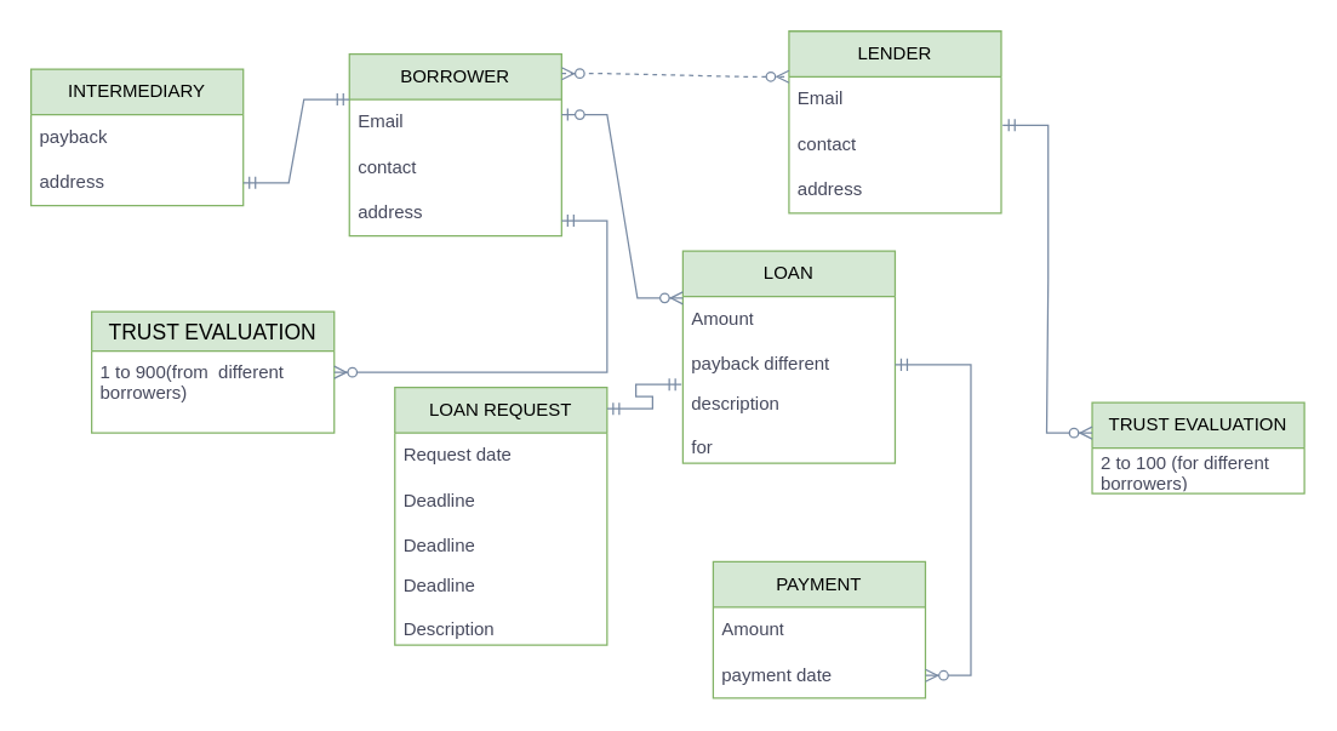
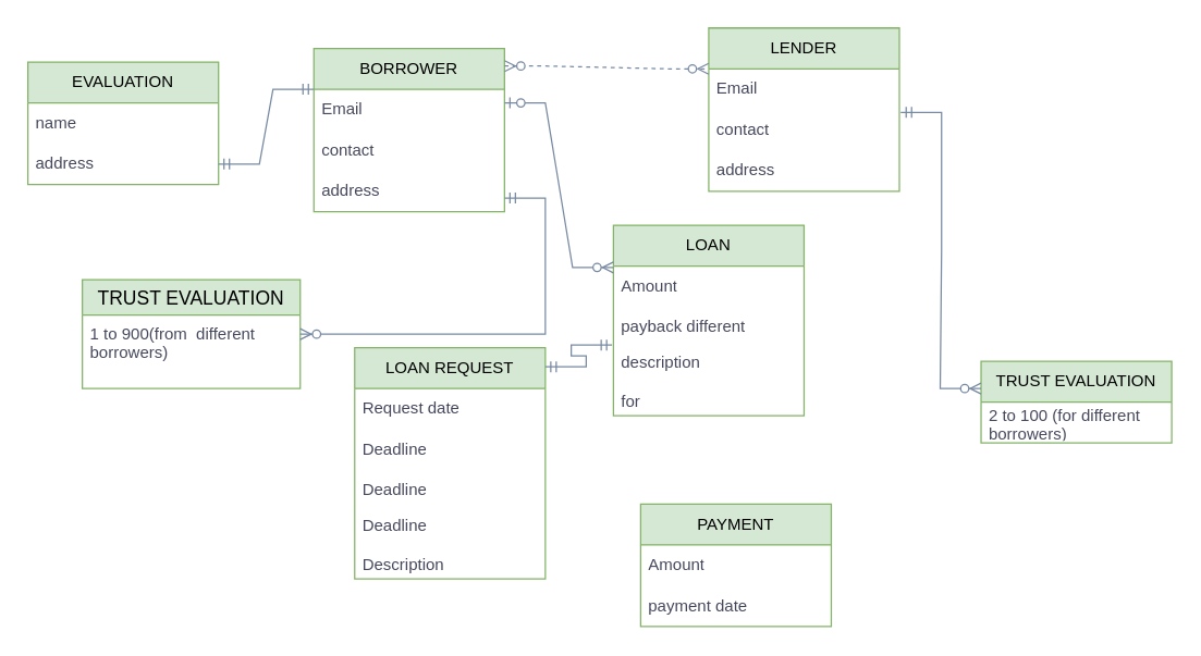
  <mxCell id="0" />
  <mxCell id="1" parent="0" />
  <mxCell id="2" value="BORROWER" style="swimlane;fontStyle=0;childLayout=stackLayout;horizontal=1;startSize=30;horizontalStack=0;resizeParent=1;resizeParentMax=0;resizeLast=0;collapsible=1;marginBottom=0;whiteSpace=wrap;html=1;labelBackgroundColor=none;fillColor=#d5e8d4;strokeColor=#82b366;" parent="1" vertex="1"><mxGeometry x="230" y="35" width="140" height="120" as="geometry" /></mxCell>
  <mxCell id="3" value="Email&lt;br&gt;" style="text;strokeColor=none;fillColor=none;align=left;verticalAlign=middle;spacingLeft=4;spacingRight=4;overflow=hidden;points=[[0,0.5],[1,0.5]];portConstraint=eastwest;rotatable=0;whiteSpace=wrap;html=1;labelBackgroundColor=none;fontColor=#46495D;" parent="2" vertex="1"><mxGeometry y="30" width="140" height="30" as="geometry" /></mxCell>
  <mxCell id="4" value="contact" style="text;strokeColor=none;fillColor=none;align=left;verticalAlign=middle;spacingLeft=4;spacingRight=4;overflow=hidden;points=[[0,0.5],[1,0.5]];portConstraint=eastwest;rotatable=0;whiteSpace=wrap;html=1;labelBackgroundColor=none;fontColor=#46495D;" parent="2" vertex="1"><mxGeometry y="60" width="140" height="30" as="geometry" /></mxCell>
  <mxCell id="5" value="address" style="text;strokeColor=none;fillColor=none;align=left;verticalAlign=middle;spacingLeft=4;spacingRight=4;overflow=hidden;points=[[0,0.5],[1,0.5]];portConstraint=eastwest;rotatable=0;whiteSpace=wrap;html=1;labelBackgroundColor=none;fontColor=#46495D;" parent="2" vertex="1"><mxGeometry y="90" width="140" height="30" as="geometry" /></mxCell>
  <mxCell id="6" value="LENDER" style="swimlane;fontStyle=0;childLayout=stackLayout;horizontal=1;startSize=30;horizontalStack=0;resizeParent=1;resizeParentMax=0;resizeLast=0;collapsible=1;marginBottom=0;whiteSpace=wrap;html=1;labelBackgroundColor=none;fillColor=#d5e8d4;strokeColor=#82b366;" parent="1" vertex="1"><mxGeometry x="520" y="20" width="140" height="120" as="geometry" /></mxCell>
  <mxCell id="7" value="Email" style="text;strokeColor=none;fillColor=none;align=left;verticalAlign=middle;spacingLeft=4;spacingRight=4;overflow=hidden;points=[[0,0.5],[1,0.5]];portConstraint=eastwest;rotatable=0;whiteSpace=wrap;html=1;labelBackgroundColor=none;fontColor=#46495D;" parent="6" vertex="1"><mxGeometry y="30" width="140" height="30" as="geometry" /></mxCell>
  <mxCell id="8" value="contact" style="text;strokeColor=none;fillColor=none;align=left;verticalAlign=middle;spacingLeft=4;spacingRight=4;overflow=hidden;points=[[0,0.5],[1,0.5]];portConstraint=eastwest;rotatable=0;whiteSpace=wrap;html=1;labelBackgroundColor=none;fontColor=#46495D;" parent="6" vertex="1"><mxGeometry y="60" width="140" height="30" as="geometry" /></mxCell>
  <mxCell id="9" value="address" style="text;strokeColor=none;fillColor=none;align=left;verticalAlign=middle;spacingLeft=4;spacingRight=4;overflow=hidden;points=[[0,0.5],[1,0.5]];portConstraint=eastwest;rotatable=0;whiteSpace=wrap;html=1;labelBackgroundColor=none;fontColor=#46495D;" parent="6" vertex="1"><mxGeometry y="90" width="140" height="30" as="geometry" /></mxCell>
- <mxCell id="10" value="INTERMEDIARY" style="swimlane;fontStyle=0;childLayout=stackLayout;horizontal=1;startSize=30;horizontalStack=0;resizeParent=1;resizeParentMax=0;resizeLast=0;collapsible=1;marginBottom=0;whiteSpace=wrap;html=1;labelBackgroundColor=none;fillColor=#d5e8d4;strokeColor=#82b366;" parent="1" vertex="1"><mxGeometry x="20" y="45" width="140" height="90" as="geometry" /></mxCell>
- <mxCell id="11" value="payback" style="text;strokeColor=none;fillColor=none;align=left;verticalAlign=middle;spacingLeft=4;spacingRight=4;overflow=hidden;points=[[0,0.5],[1,0.5]];portConstraint=eastwest;rotatable=0;whiteSpace=wrap;html=1;labelBackgroundColor=none;fontColor=#46495D;" parent="10" vertex="1"><mxGeometry y="30" width="140" height="30" as="geometry" /></mxCell>
+ <mxCell id="10" value="EVALUATION" style="swimlane;fontStyle=0;childLayout=stackLayout;horizontal=1;startSize=30;horizontalStack=0;resizeParent=1;resizeParentMax=0;resizeLast=0;collapsible=1;marginBottom=0;whiteSpace=wrap;html=1;labelBackgroundColor=none;fillColor=#d5e8d4;strokeColor=#82b366;" parent="1" vertex="1"><mxGeometry x="20" y="45" width="140" height="90" as="geometry" /></mxCell>
+ <mxCell id="11" value="name" style="text;strokeColor=none;fillColor=none;align=left;verticalAlign=middle;spacingLeft=4;spacingRight=4;overflow=hidden;points=[[0,0.5],[1,0.5]];portConstraint=eastwest;rotatable=0;whiteSpace=wrap;html=1;labelBackgroundColor=none;fontColor=#46495D;" parent="10" vertex="1"><mxGeometry y="30" width="140" height="30" as="geometry" /></mxCell>
  <mxCell id="12" value="address" style="text;strokeColor=none;fillColor=none;align=left;verticalAlign=middle;spacingLeft=4;spacingRight=4;overflow=hidden;points=[[0,0.5],[1,0.5]];portConstraint=eastwest;rotatable=0;whiteSpace=wrap;html=1;labelBackgroundColor=none;fontColor=#46495D;" parent="10" vertex="1"><mxGeometry y="60" width="140" height="30" as="geometry" /></mxCell>
  <mxCell id="13" value="LOAN REQUEST" style="swimlane;fontStyle=0;childLayout=stackLayout;horizontal=1;startSize=30;horizontalStack=0;resizeParent=1;resizeParentMax=0;resizeLast=0;collapsible=1;marginBottom=0;whiteSpace=wrap;html=1;labelBackgroundColor=none;fillColor=#d5e8d4;strokeColor=#82b366;" parent="1" vertex="1"><mxGeometry x="260" y="255" width="140" height="170" as="geometry" /></mxCell>
  <mxCell id="14" value="Request date" style="text;strokeColor=none;fillColor=none;align=left;verticalAlign=middle;spacingLeft=4;spacingRight=4;overflow=hidden;points=[[0,0.5],[1,0.5]];portConstraint=eastwest;rotatable=0;whiteSpace=wrap;html=1;labelBackgroundColor=none;fontColor=#46495D;" parent="13" vertex="1"><mxGeometry y="30" width="140" height="30" as="geometry" /></mxCell>
  <mxCell id="15" value="Deadline" style="text;strokeColor=none;fillColor=none;align=left;verticalAlign=middle;spacingLeft=4;spacingRight=4;overflow=hidden;points=[[0,0.5],[1,0.5]];portConstraint=eastwest;rotatable=0;whiteSpace=wrap;html=1;labelBackgroundColor=none;fontColor=#46495D;" parent="13" vertex="1"><mxGeometry y="60" width="140" height="30" as="geometry" /></mxCell>
  <mxCell id="16" value="Deadline" style="text;strokeColor=none;fillColor=none;align=left;verticalAlign=middle;spacingLeft=4;spacingRight=4;overflow=hidden;points=[[0,0.5],[1,0.5]];portConstraint=eastwest;rotatable=0;whiteSpace=wrap;html=1;labelBackgroundColor=none;fontColor=#46495D;" parent="13" vertex="1"><mxGeometry y="90" width="140" height="30" as="geometry" /></mxCell>
  <mxCell id="17" value="Deadline&lt;br&gt;&lt;br&gt;Description" style="text;strokeColor=none;fillColor=none;align=left;verticalAlign=middle;spacingLeft=4;spacingRight=4;overflow=hidden;points=[[0,0.5],[1,0.5]];portConstraint=eastwest;rotatable=0;whiteSpace=wrap;html=1;labelBackgroundColor=none;fontColor=#46495D;" parent="13" vertex="1"><mxGeometry y="120" width="140" height="50" as="geometry" /></mxCell>
  <mxCell id="18" value="LOAN" style="swimlane;fontStyle=0;childLayout=stackLayout;horizontal=1;startSize=30;horizontalStack=0;resizeParent=1;resizeParentMax=0;resizeLast=0;collapsible=1;marginBottom=0;whiteSpace=wrap;html=1;labelBackgroundColor=none;fillColor=#d5e8d4;strokeColor=#82b366;" parent="1" vertex="1"><mxGeometry x="450" y="165" width="140" height="140" as="geometry" /></mxCell>
  <mxCell id="19" value="Amount" style="text;strokeColor=none;fillColor=none;align=left;verticalAlign=middle;spacingLeft=4;spacingRight=4;overflow=hidden;points=[[0,0.5],[1,0.5]];portConstraint=eastwest;rotatable=0;whiteSpace=wrap;html=1;labelBackgroundColor=none;fontColor=#46495D;" parent="18" vertex="1"><mxGeometry y="30" width="140" height="30" as="geometry" /></mxCell>
  <mxCell id="20" value="payback different" style="text;strokeColor=none;fillColor=none;align=left;verticalAlign=middle;spacingLeft=4;spacingRight=4;overflow=hidden;points=[[0,0.5],[1,0.5]];portConstraint=eastwest;rotatable=0;whiteSpace=wrap;html=1;labelBackgroundColor=none;fontColor=#46495D;" parent="18" vertex="1"><mxGeometry y="60" width="140" height="30" as="geometry" /></mxCell>
  <mxCell id="21" value="description&lt;br&gt;&lt;br&gt;for" style="text;strokeColor=none;fillColor=none;align=left;verticalAlign=middle;spacingLeft=4;spacingRight=4;overflow=hidden;points=[[0,0.5],[1,0.5]];portConstraint=eastwest;rotatable=0;whiteSpace=wrap;html=1;labelBackgroundColor=none;fontColor=#46495D;" parent="18" vertex="1"><mxGeometry y="90" width="140" height="50" as="geometry" /></mxCell>
  <mxCell id="22" value="PAYMENT" style="swimlane;fontStyle=0;childLayout=stackLayout;horizontal=1;startSize=30;horizontalStack=0;resizeParent=1;resizeParentMax=0;resizeLast=0;collapsible=1;marginBottom=0;whiteSpace=wrap;html=1;labelBackgroundColor=none;fillColor=#d5e8d4;strokeColor=#82b366;" parent="1" vertex="1"><mxGeometry x="470" y="370" width="140" height="90" as="geometry" /></mxCell>
  <mxCell id="23" value="Amount" style="text;strokeColor=none;fillColor=none;align=left;verticalAlign=middle;spacingLeft=4;spacingRight=4;overflow=hidden;points=[[0,0.5],[1,0.5]];portConstraint=eastwest;rotatable=0;whiteSpace=wrap;html=1;labelBackgroundColor=none;fontColor=#46495D;" parent="22" vertex="1"><mxGeometry y="30" width="140" height="30" as="geometry" /></mxCell>
  <mxCell id="24" value="payment date" style="text;strokeColor=none;fillColor=none;align=left;verticalAlign=middle;spacingLeft=4;spacingRight=4;overflow=hidden;points=[[0,0.5],[1,0.5]];portConstraint=eastwest;rotatable=0;whiteSpace=wrap;html=1;labelBackgroundColor=none;fontColor=#46495D;" parent="22" vertex="1"><mxGeometry y="60" width="140" height="30" as="geometry" /></mxCell>
  <mxCell id="25" value="TRUST EVALUATION" style="swimlane;fontStyle=0;childLayout=stackLayout;horizontal=1;startSize=30;horizontalStack=0;resizeParent=1;resizeParentMax=0;resizeLast=0;collapsible=1;marginBottom=0;whiteSpace=wrap;html=1;labelBackgroundColor=none;fillColor=#d5e8d4;strokeColor=#82b366;" parent="1" vertex="1"><mxGeometry x="720" y="265" width="140" height="60" as="geometry" /></mxCell>
  <mxCell id="26" value="2 to 100 (for different borrowers)" style="text;strokeColor=none;fillColor=none;align=left;verticalAlign=middle;spacingLeft=4;spacingRight=4;overflow=hidden;points=[[0,0.5],[1,0.5]];portConstraint=eastwest;rotatable=0;whiteSpace=wrap;html=1;labelBackgroundColor=none;fontColor=#46495D;" parent="25" vertex="1"><mxGeometry y="30" width="140" height="30" as="geometry" /></mxCell>
  <mxCell id="27" value="" style="edgeStyle=entityRelationEdgeStyle;fontSize=12;html=1;endArrow=ERzeroToMany;startArrow=ERzeroToOne;rounded=0;strokeColor=#788AA3;fontColor=#46495D;fillColor=#B2C9AB;entryX=0;entryY=0.033;entryDx=0;entryDy=0;entryPerimeter=0;" parent="1" target="19" edge="1"><mxGeometry width="100" height="100" relative="1" as="geometry"><mxPoint x="370" y="75" as="sourcePoint" /><mxPoint x="530" y="185" as="targetPoint" /></mxGeometry></mxCell>
  <mxCell id="28" value="" style="edgeStyle=entityRelationEdgeStyle;fontSize=12;html=1;endArrow=ERmandOne;startArrow=ERmandOne;rounded=0;strokeColor=#788AA3;fontColor=#46495D;fillColor=#B2C9AB;entryX=-0.007;entryY=-0.04;entryDx=0;entryDy=0;entryPerimeter=0;" parent="1" target="21" edge="1"><mxGeometry width="100" height="100" relative="1" as="geometry"><mxPoint x="400" y="269" as="sourcePoint" /><mxPoint x="530" y="185" as="targetPoint" /></mxGeometry></mxCell>
- <mxCell id="29" value="" style="edgeStyle=entityRelationEdgeStyle;fontSize=12;html=1;endArrow=ERzeroToMany;startArrow=ERmandOne;rounded=0;strokeColor=#788AA3;fontColor=#46495D;fillColor=#B2C9AB;" parent="1" source="20" target="24" edge="1"><mxGeometry width="100" height="100" relative="1" as="geometry"><mxPoint x="430" y="285" as="sourcePoint" /><mxPoint x="530" y="185" as="targetPoint" /></mxGeometry></mxCell>
  <mxCell id="30" value="" style="edgeStyle=entityRelationEdgeStyle;fontSize=12;html=1;endArrow=ERzeroToMany;startArrow=ERmandOne;rounded=0;strokeColor=#788AA3;fontColor=#46495D;fillColor=#B2C9AB;exitX=1.007;exitY=0.067;exitDx=0;exitDy=0;exitPerimeter=0;" parent="1" source="8" edge="1"><mxGeometry width="100" height="100" relative="1" as="geometry"><mxPoint x="650" y="275" as="sourcePoint" /><mxPoint x="720" y="285" as="targetPoint" /></mxGeometry></mxCell>
  <mxCell id="31" value="TRUST EVALUATION" style="swimlane;fontStyle=0;childLayout=stackLayout;horizontal=1;startSize=26;horizontalStack=0;resizeParent=1;resizeParentMax=0;resizeLast=0;collapsible=1;marginBottom=0;align=center;fontSize=14;strokeColor=#82b366;fillColor=#d5e8d4;" parent="1" vertex="1"><mxGeometry x="60" y="205" width="160" height="80" as="geometry" /></mxCell>
  <mxCell id="32" value="1 to 900(from  different &#10;borrowers)&#10;&#10;&#10;" style="text;strokeColor=none;fillColor=none;spacingLeft=4;spacingRight=4;overflow=hidden;rotatable=0;points=[[0,0.5],[1,0.5]];portConstraint=eastwest;fontSize=12;fontColor=#46495D;" parent="31" vertex="1"><mxGeometry y="26" width="160" height="54" as="geometry" /></mxCell>
  <mxCell id="33" value="" style="edgeStyle=entityRelationEdgeStyle;fontSize=12;html=1;endArrow=ERzeroToMany;startArrow=ERmandOne;rounded=0;strokeColor=#788AA3;fontColor=#46495D;fillColor=#B2C9AB;" parent="1" target="31" edge="1"><mxGeometry width="100" height="100" relative="1" as="geometry"><mxPoint x="370" y="145" as="sourcePoint" /><mxPoint x="220" y="258" as="targetPoint" /></mxGeometry></mxCell>
  <mxCell id="34" value="" style="edgeStyle=entityRelationEdgeStyle;fontSize=12;html=1;endArrow=ERmandOne;startArrow=ERmandOne;rounded=0;strokeColor=#788AA3;fontColor=#46495D;fillColor=#B2C9AB;exitX=1;exitY=0.5;exitDx=0;exitDy=0;" parent="1" source="12" edge="1"><mxGeometry width="100" height="100" relative="1" as="geometry"><mxPoint x="150" y="165" as="sourcePoint" /><mxPoint x="230" y="65" as="targetPoint" /></mxGeometry></mxCell>
  <mxCell id="35" value="" style="edgeStyle=entityRelationEdgeStyle;fontSize=12;html=1;endArrow=ERzeroToMany;endFill=1;startArrow=ERzeroToMany;rounded=0;strokeColor=#788AA3;fontColor=#46495D;fillColor=#B2C9AB;exitX=1;exitY=0.108;exitDx=0;exitDy=0;exitPerimeter=0;entryX=0;entryY=0.25;entryDx=0;entryDy=0;dashed=1;" parent="1" source="2" target="6" edge="1"><mxGeometry width="100" height="100" relative="1" as="geometry"><mxPoint x="400" y="145" as="sourcePoint" /><mxPoint x="500" y="45" as="targetPoint" /></mxGeometry></mxCell>
